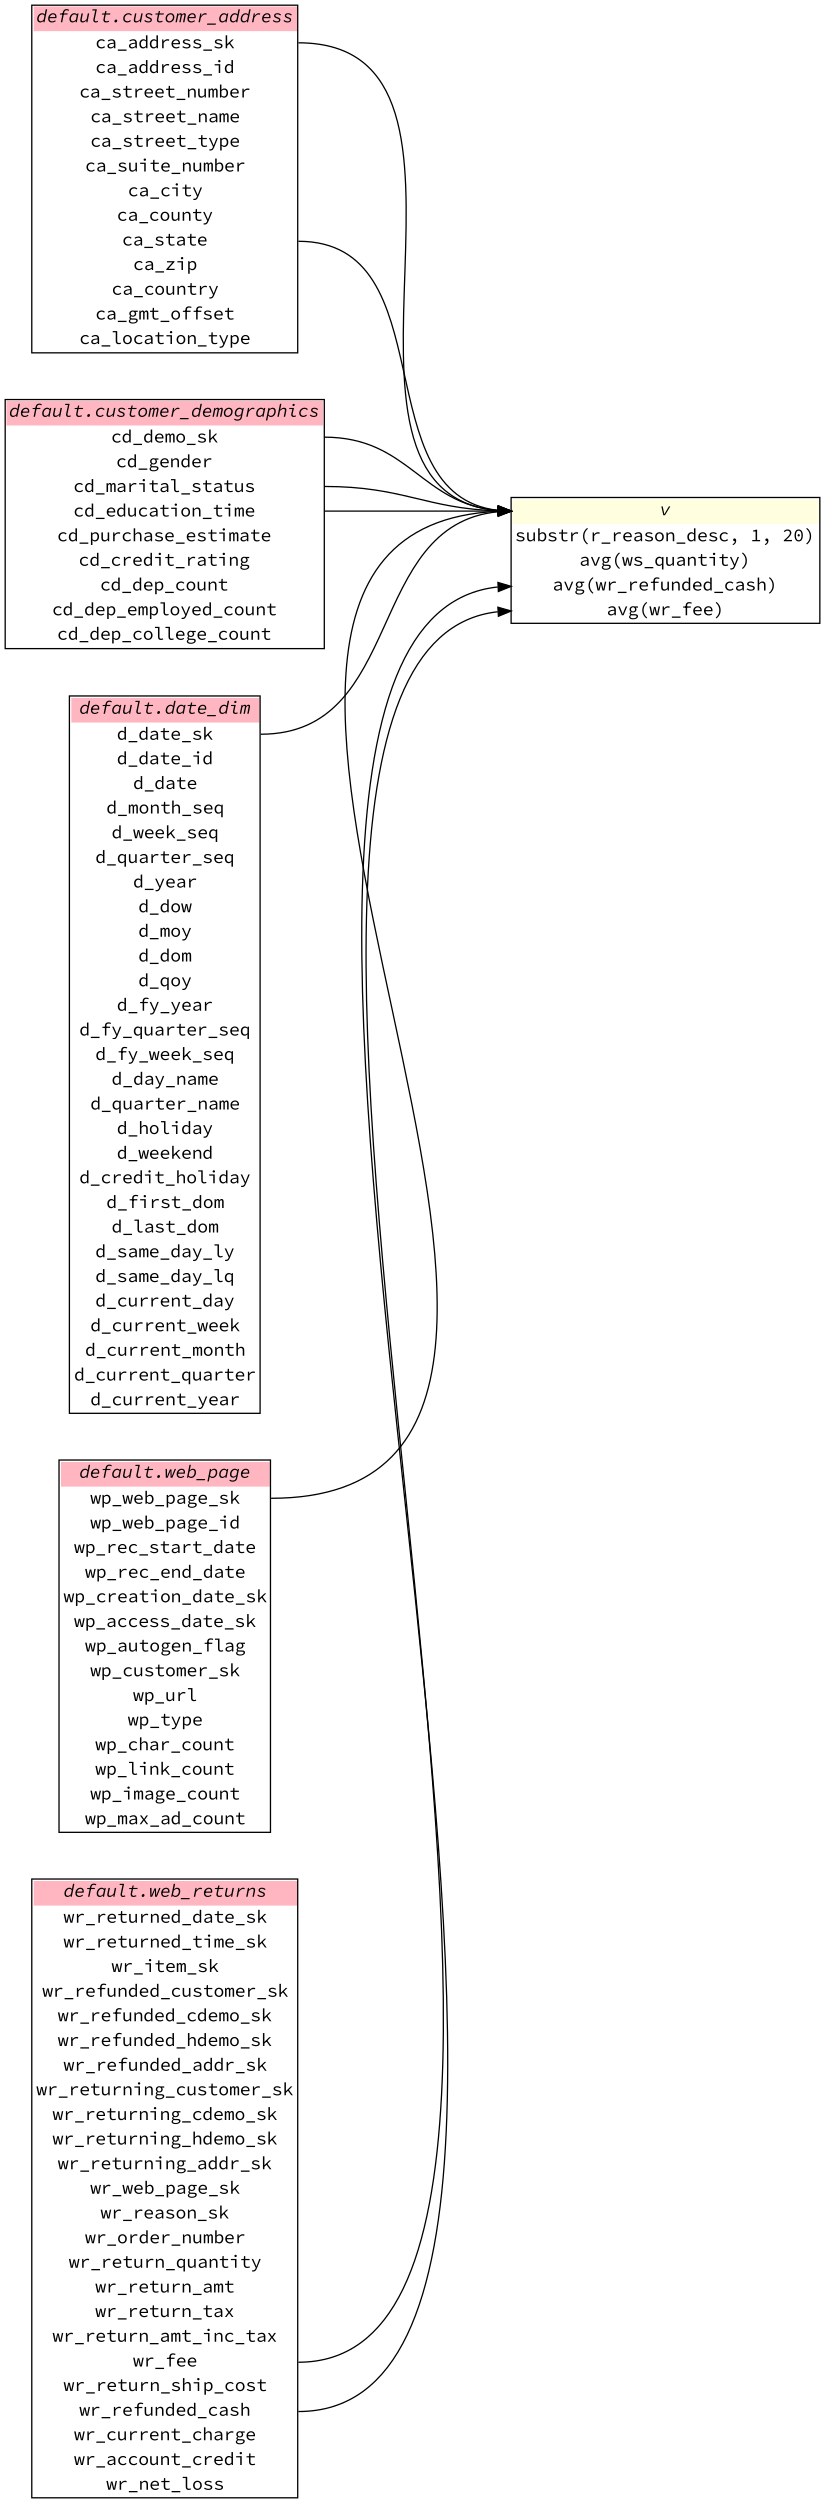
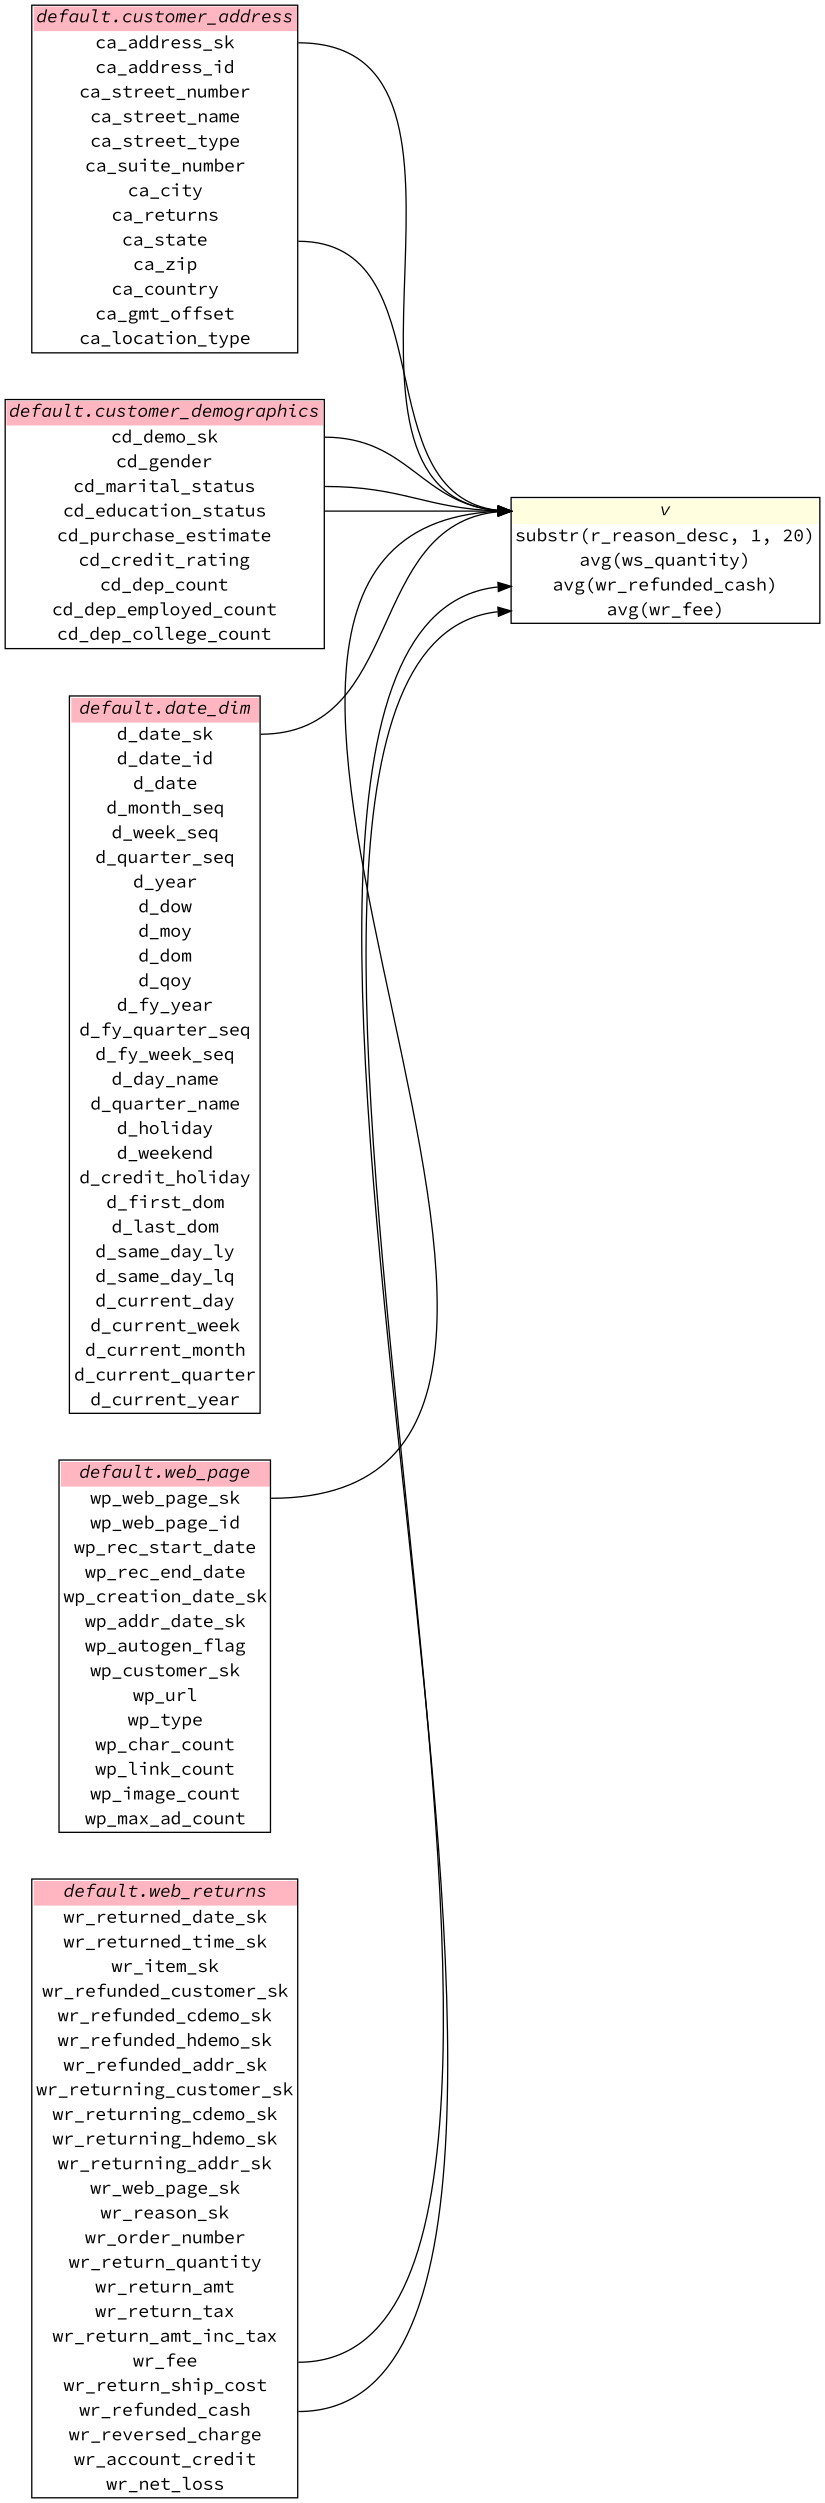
  digraph {
    fontname="Source Code Pro"
    nodesep=0.5
    rankdir=LR
    ranksep=2
    node [fontname="Source Code Pro" shape=plain]
    edge [fontname="Source Code Pro" headport=nodeName tailport=0]
-   n1 [label=< <table border="1" cellborder="0" cellspacing="0">   <tr><td bgcolor="lightpink" port="nodeName"><i>default.customer_address</i></td></tr>   <tr><td port="0">ca_address_sk</td></tr> <tr><td port="1">ca_address_id</td></tr> <tr><td port="2">ca_street_number</td></tr> <tr><td port="3">ca_street_name</td></tr> <tr><td port="4">ca_street_type</td></tr> <tr><td port="5">ca_suite_number</td></tr> <tr><td port="6">ca_city</td></tr> <tr><td port="7">ca_county</td></tr> <tr><td port="8">ca_state</td></tr> <tr><td port="9">ca_zip</td></tr> <tr><td port="10">ca_country</td></tr> <tr><td port="11">ca_gmt_offset</td></tr> <tr><td port="12">ca_location_type</td></tr> </table>>]
+   n1 [label=< <table border="1" cellborder="0" cellspacing="0">   <tr><td bgcolor="lightpink" port="nodeName"><i>default.customer_address</i></td></tr>   <tr><td port="0">ca_address_sk</td></tr> <tr><td port="1">ca_address_id</td></tr> <tr><td port="2">ca_street_number</td></tr> <tr><td port="3">ca_street_name</td></tr> <tr><td port="4">ca_street_type</td></tr> <tr><td port="5">ca_suite_number</td></tr> <tr><td port="6">ca_city</td></tr> <tr><td port="7">ca_returns</td></tr> <tr><td port="8">ca_state</td></tr> <tr><td port="9">ca_zip</td></tr> <tr><td port="10">ca_country</td></tr> <tr><td port="11">ca_gmt_offset</td></tr> <tr><td port="12">ca_location_type</td></tr> </table>>]
    n2 [label=< <table border="1" cellborder="0" cellspacing="0">   <tr><td bgcolor="lightyellow" port="nodeName"><i>v</i></td></tr>   <tr><td port="0">substr(r_reason_desc, 1, 20)</td></tr> <tr><td port="1">avg(ws_quantity)</td></tr> <tr><td port="2">avg(wr_refunded_cash)</td></tr> <tr><td port="3">avg(wr_fee)</td></tr> </table>>]
-   n3 [label=< <table border="1" cellborder="0" cellspacing="0">   <tr><td bgcolor="lightpink" port="nodeName"><i>default.customer_demographics</i></td></tr>   <tr><td port="0">cd_demo_sk</td></tr> <tr><td port="1">cd_gender</td></tr> <tr><td port="2">cd_marital_status</td></tr> <tr><td port="3">cd_education_time</td></tr> <tr><td port="4">cd_purchase_estimate</td></tr> <tr><td port="5">cd_credit_rating</td></tr> <tr><td port="6">cd_dep_count</td></tr> <tr><td port="7">cd_dep_employed_count</td></tr> <tr><td port="8">cd_dep_college_count</td></tr> </table>>]
+   n3 [label=< <table border="1" cellborder="0" cellspacing="0">   <tr><td bgcolor="lightpink" port="nodeName"><i>default.customer_demographics</i></td></tr>   <tr><td port="0">cd_demo_sk</td></tr> <tr><td port="1">cd_gender</td></tr> <tr><td port="2">cd_marital_status</td></tr> <tr><td port="3">cd_education_status</td></tr> <tr><td port="4">cd_purchase_estimate</td></tr> <tr><td port="5">cd_credit_rating</td></tr> <tr><td port="6">cd_dep_count</td></tr> <tr><td port="7">cd_dep_employed_count</td></tr> <tr><td port="8">cd_dep_college_count</td></tr> </table>>]
    n4 [label=< <table border="1" cellborder="0" cellspacing="0">   <tr><td bgcolor="lightpink" port="nodeName"><i>default.date_dim</i></td></tr>   <tr><td port="0">d_date_sk</td></tr> <tr><td port="1">d_date_id</td></tr> <tr><td port="2">d_date</td></tr> <tr><td port="3">d_month_seq</td></tr> <tr><td port="4">d_week_seq</td></tr> <tr><td port="5">d_quarter_seq</td></tr> <tr><td port="6">d_year</td></tr> <tr><td port="7">d_dow</td></tr> <tr><td port="8">d_moy</td></tr> <tr><td port="9">d_dom</td></tr> <tr><td port="10">d_qoy</td></tr> <tr><td port="11">d_fy_year</td></tr> <tr><td port="12">d_fy_quarter_seq</td></tr> <tr><td port="13">d_fy_week_seq</td></tr> <tr><td port="14">d_day_name</td></tr> <tr><td port="15">d_quarter_name</td></tr> <tr><td port="16">d_holiday</td></tr> <tr><td port="17">d_weekend</td></tr> <tr><td port="18">d_credit_holiday</td></tr> <tr><td port="19">d_first_dom</td></tr> <tr><td port="20">d_last_dom</td></tr> <tr><td port="21">d_same_day_ly</td></tr> <tr><td port="22">d_same_day_lq</td></tr> <tr><td port="23">d_current_day</td></tr> <tr><td port="24">d_current_week</td></tr> <tr><td port="25">d_current_month</td></tr> <tr><td port="26">d_current_quarter</td></tr> <tr><td port="27">d_current_year</td></tr> </table>>]
-   n5 [label=< <table border="1" cellborder="0" cellspacing="0">   <tr><td bgcolor="lightpink" port="nodeName"><i>default.web_page</i></td></tr>   <tr><td port="0">wp_web_page_sk</td></tr> <tr><td port="1">wp_web_page_id</td></tr> <tr><td port="2">wp_rec_start_date</td></tr> <tr><td port="3">wp_rec_end_date</td></tr> <tr><td port="4">wp_creation_date_sk</td></tr> <tr><td port="5">wp_access_date_sk</td></tr> <tr><td port="6">wp_autogen_flag</td></tr> <tr><td port="7">wp_customer_sk</td></tr> <tr><td port="8">wp_url</td></tr> <tr><td port="9">wp_type</td></tr> <tr><td port="10">wp_char_count</td></tr> <tr><td port="11">wp_link_count</td></tr> <tr><td port="12">wp_image_count</td></tr> <tr><td port="13">wp_max_ad_count</td></tr> </table>>]
-   n6 [label=< <table border="1" cellborder="0" cellspacing="0">   <tr><td bgcolor="lightpink" port="nodeName"><i>default.web_returns</i></td></tr>   <tr><td port="0">wr_returned_date_sk</td></tr> <tr><td port="1">wr_returned_time_sk</td></tr> <tr><td port="2">wr_item_sk</td></tr> <tr><td port="3">wr_refunded_customer_sk</td></tr> <tr><td port="4">wr_refunded_cdemo_sk</td></tr> <tr><td port="5">wr_refunded_hdemo_sk</td></tr> <tr><td port="6">wr_refunded_addr_sk</td></tr> <tr><td port="7">wr_returning_customer_sk</td></tr> <tr><td port="8">wr_returning_cdemo_sk</td></tr> <tr><td port="9">wr_returning_hdemo_sk</td></tr> <tr><td port="10">wr_returning_addr_sk</td></tr> <tr><td port="11">wr_web_page_sk</td></tr> <tr><td port="12">wr_reason_sk</td></tr> <tr><td port="13">wr_order_number</td></tr> <tr><td port="14">wr_return_quantity</td></tr> <tr><td port="15">wr_return_amt</td></tr> <tr><td port="16">wr_return_tax</td></tr> <tr><td port="17">wr_return_amt_inc_tax</td></tr> <tr><td port="18">wr_fee</td></tr> <tr><td port="19">wr_return_ship_cost</td></tr> <tr><td port="20">wr_refunded_cash</td></tr> <tr><td port="21">wr_current_charge</td></tr> <tr><td port="22">wr_account_credit</td></tr> <tr><td port="23">wr_net_loss</td></tr> </table>>]
+   n5 [label=< <table border="1" cellborder="0" cellspacing="0">   <tr><td bgcolor="lightpink" port="nodeName"><i>default.web_page</i></td></tr>   <tr><td port="0">wp_web_page_sk</td></tr> <tr><td port="1">wp_web_page_id</td></tr> <tr><td port="2">wp_rec_start_date</td></tr> <tr><td port="3">wp_rec_end_date</td></tr> <tr><td port="4">wp_creation_date_sk</td></tr> <tr><td port="5">wp_addr_date_sk</td></tr> <tr><td port="6">wp_autogen_flag</td></tr> <tr><td port="7">wp_customer_sk</td></tr> <tr><td port="8">wp_url</td></tr> <tr><td port="9">wp_type</td></tr> <tr><td port="10">wp_char_count</td></tr> <tr><td port="11">wp_link_count</td></tr> <tr><td port="12">wp_image_count</td></tr> <tr><td port="13">wp_max_ad_count</td></tr> </table>>]
+   n6 [label=< <table border="1" cellborder="0" cellspacing="0">   <tr><td bgcolor="lightpink" port="nodeName"><i>default.web_returns</i></td></tr>   <tr><td port="0">wr_returned_date_sk</td></tr> <tr><td port="1">wr_returned_time_sk</td></tr> <tr><td port="2">wr_item_sk</td></tr> <tr><td port="3">wr_refunded_customer_sk</td></tr> <tr><td port="4">wr_refunded_cdemo_sk</td></tr> <tr><td port="5">wr_refunded_hdemo_sk</td></tr> <tr><td port="6">wr_refunded_addr_sk</td></tr> <tr><td port="7">wr_returning_customer_sk</td></tr> <tr><td port="8">wr_returning_cdemo_sk</td></tr> <tr><td port="9">wr_returning_hdemo_sk</td></tr> <tr><td port="10">wr_returning_addr_sk</td></tr> <tr><td port="11">wr_web_page_sk</td></tr> <tr><td port="12">wr_reason_sk</td></tr> <tr><td port="13">wr_order_number</td></tr> <tr><td port="14">wr_return_quantity</td></tr> <tr><td port="15">wr_return_amt</td></tr> <tr><td port="16">wr_return_tax</td></tr> <tr><td port="17">wr_return_amt_inc_tax</td></tr> <tr><td port="18">wr_fee</td></tr> <tr><td port="19">wr_return_ship_cost</td></tr> <tr><td port="20">wr_refunded_cash</td></tr> <tr><td port="21">wr_reversed_charge</td></tr> <tr><td port="22">wr_account_credit</td></tr> <tr><td port="23">wr_net_loss</td></tr> </table>>]
    n1 -> n2
    n1 -> n2 [tailport=8]
    n3 -> n2
    n3 -> n2 [tailport=2]
    n3 -> n2 [tailport=3]
    n4 -> n2
    n5 -> n2
    n6 -> n2 [headport=3 tailport=18]
    n6 -> n2 [headport=2 tailport=20]
  }
